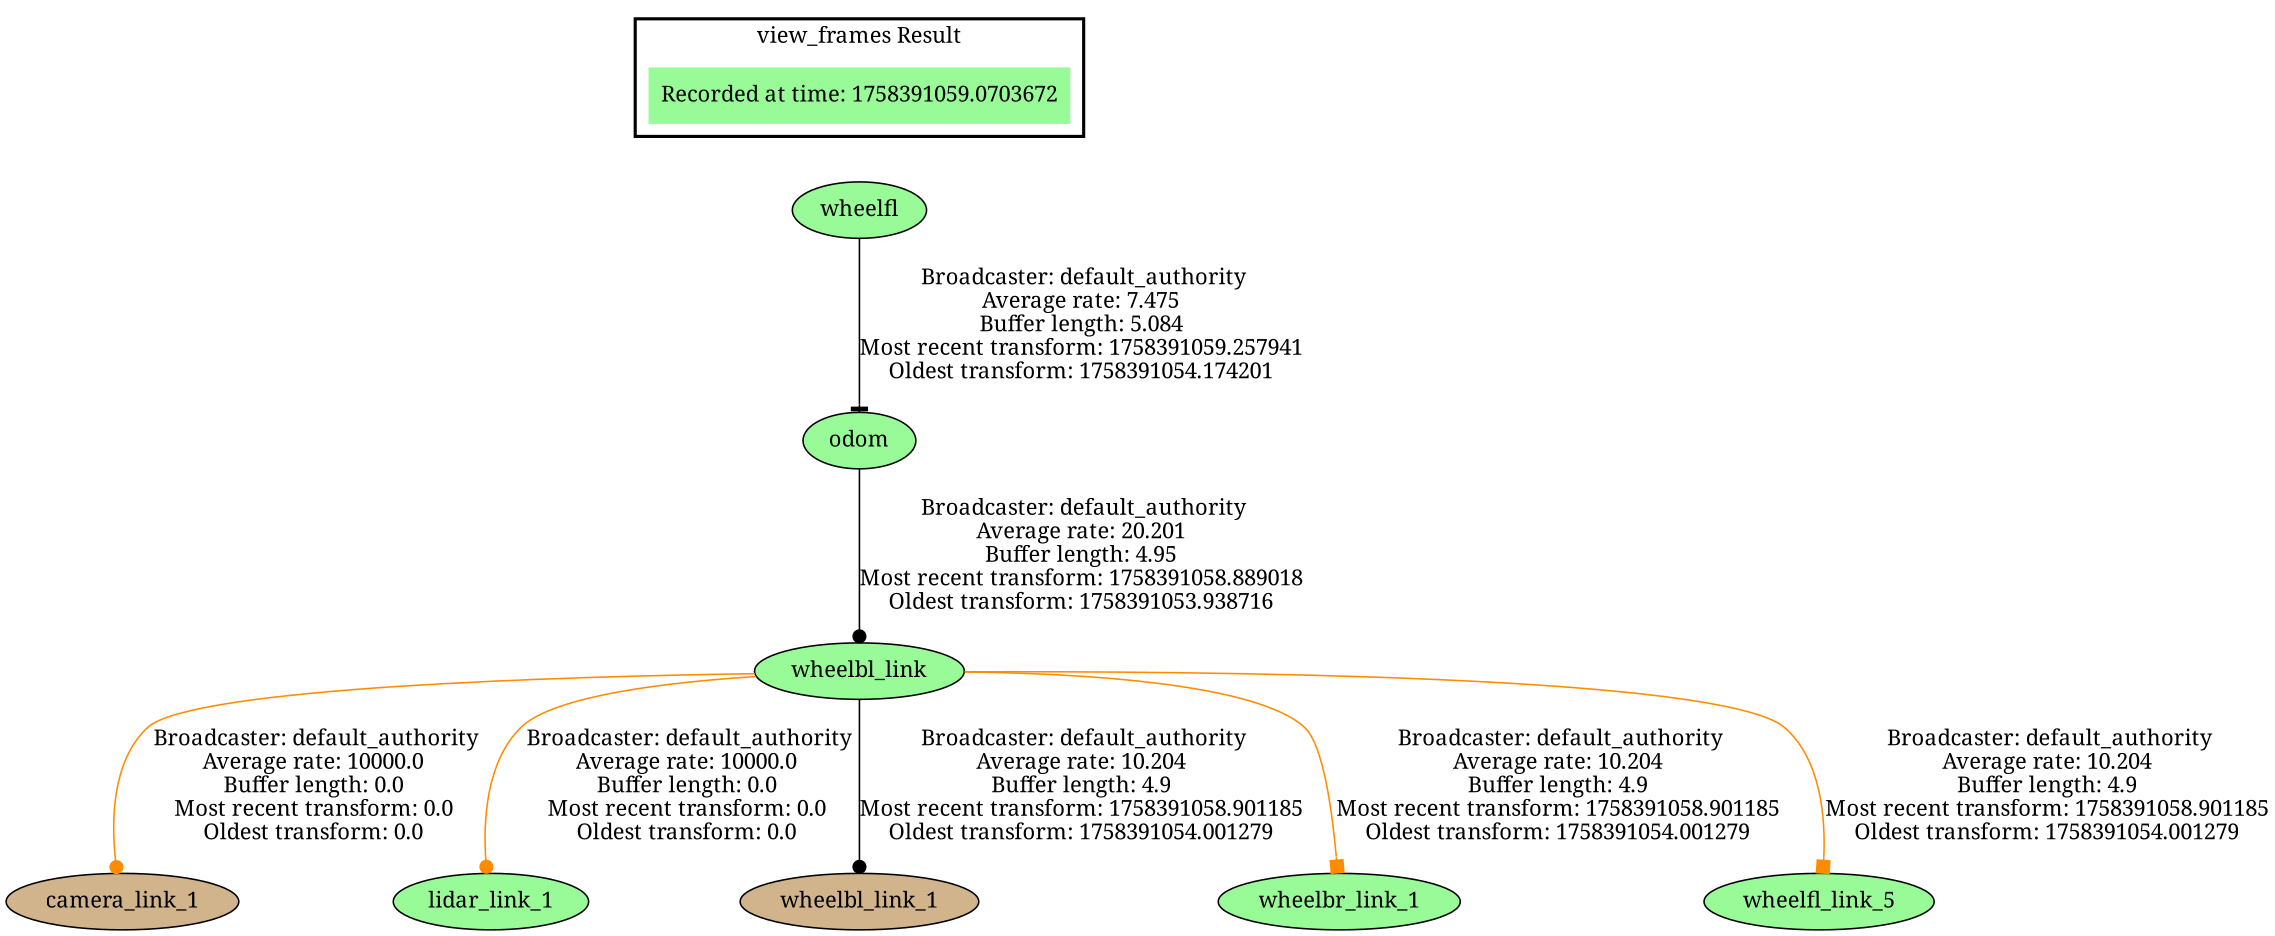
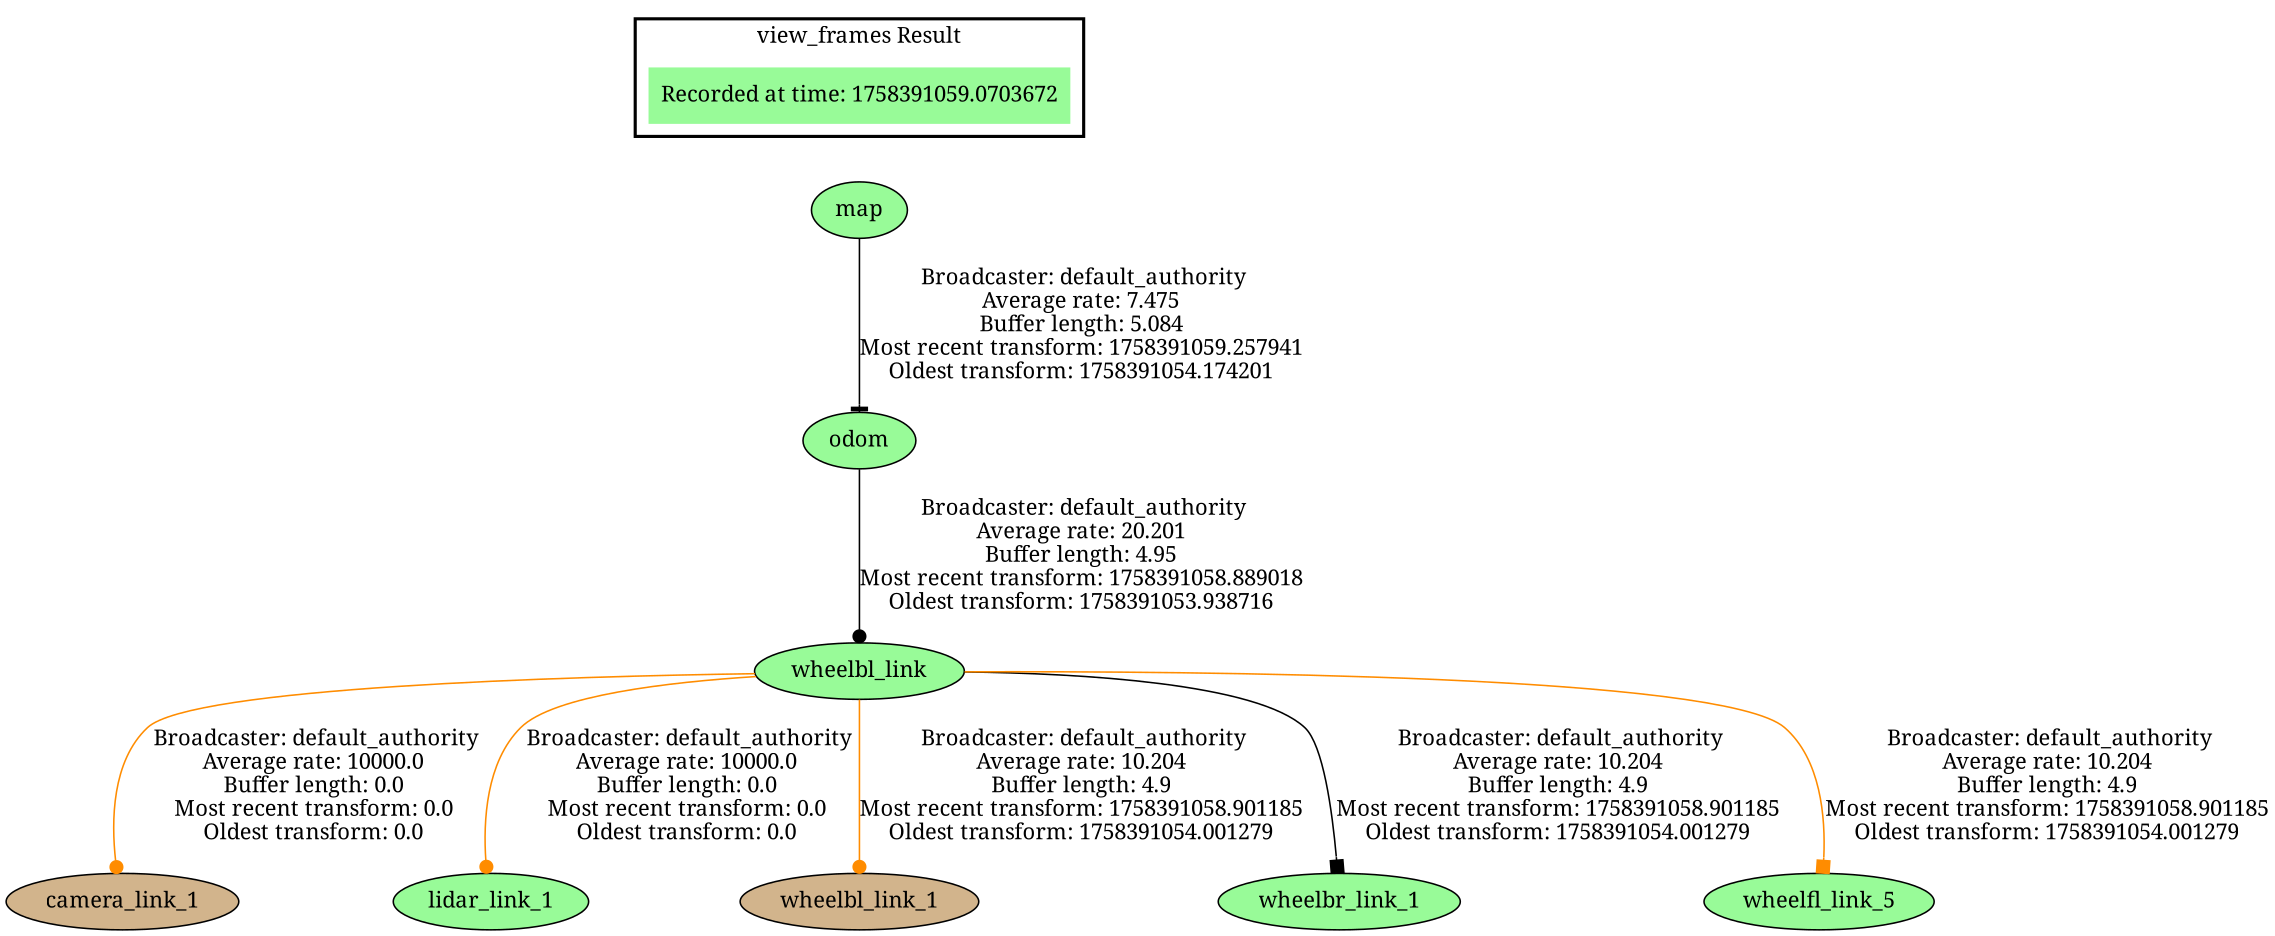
  digraph {
    fontname="Noto Serif"
    node [fillcolor=palegreen fontname="Noto Serif" style=filled]
    edge [fontname="Noto Serif" arrowhead=dot color=darkorange]
    n1 [label="Recorded at time: 1758391059.0703672" shape=plaintext]
-   map [label=wheelfl]
+   map
    odom
    n4 [label=wheelbl_link]
    camera_link_1 [fillcolor=tan]
    lidar_link_1
    wheelbl_link_1 [fillcolor=tan]
    wheelbr_link_1
    n9 [label=wheelfl_link_5]
    subgraph cluster_1 {
      color=black
      label="view_frames Result"
      style=bold
      n1
    }
    n1 -> map [style=invis arrowhead="" color=""]
    map -> odom [arrowhead=tee color=black label=" Broadcaster: default_authority\nAverage rate: 7.475\nBuffer length: 5.084\nMost recent transform: 1758391059.257941\nOldest transform: 1758391054.174201\n"]
    odom -> n4 [color=black label=" Broadcaster: default_authority\nAverage rate: 20.201\nBuffer length: 4.95\nMost recent transform: 1758391058.889018\nOldest transform: 1758391053.938716\n"]
    n4 -> camera_link_1 [label=" Broadcaster: default_authority\nAverage rate: 10000.0\nBuffer length: 0.0\nMost recent transform: 0.0\nOldest transform: 0.0\n"]
    n4 -> lidar_link_1 [label=" Broadcaster: default_authority\nAverage rate: 10000.0\nBuffer length: 0.0\nMost recent transform: 0.0\nOldest transform: 0.0\n"]
-   n4 -> wheelbl_link_1 [color=black label=" Broadcaster: default_authority\nAverage rate: 10.204\nBuffer length: 4.9\nMost recent transform: 1758391058.901185\nOldest transform: 1758391054.001279\n"]
-   n4 -> wheelbr_link_1 [arrowhead=box label=" Broadcaster: default_authority\nAverage rate: 10.204\nBuffer length: 4.9\nMost recent transform: 1758391058.901185\nOldest transform: 1758391054.001279\n"]
+   n4 -> wheelbl_link_1 [label=" Broadcaster: default_authority\nAverage rate: 10.204\nBuffer length: 4.9\nMost recent transform: 1758391058.901185\nOldest transform: 1758391054.001279\n"]
+   n4 -> wheelbr_link_1 [arrowhead=box color=black label=" Broadcaster: default_authority\nAverage rate: 10.204\nBuffer length: 4.9\nMost recent transform: 1758391058.901185\nOldest transform: 1758391054.001279\n"]
    n4 -> n9 [arrowhead=box label=" Broadcaster: default_authority\nAverage rate: 10.204\nBuffer length: 4.9\nMost recent transform: 1758391058.901185\nOldest transform: 1758391054.001279\n"]
  }
